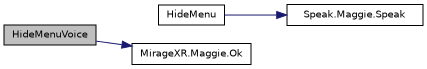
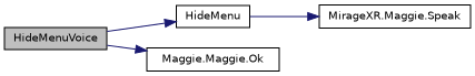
  digraph {
    rankdir=LR
    node [color=black fillcolor=white fontname=Helvetica fontsize=10 shape=record style=filled]
    edge [color=midnightblue fontname=Helvetica fontsize=10 labelfontname=Helvetica labelfontsize=10 style=solid]
    n1 [fillcolor=grey75 fontcolor=black height=0.2 label=HideMenuVoice width=0.4]
    n2 [height=0.2 label=HideMenu width=0.4]
-   n3 [height=0.2 label="MirageXR.Maggie.Ok" width=0.4]
-   n4 [height=0.2 label="Speak.Maggie.Speak" width=0.4]
+   n3 [height=0.2 label="Maggie.Maggie.Ok" width=0.4]
+   n4 [height=0.2 label="MirageXR.Maggie.Speak" width=0.4]
+   n1 -> n2
    n1 -> n3
    n2 -> n4
  }
